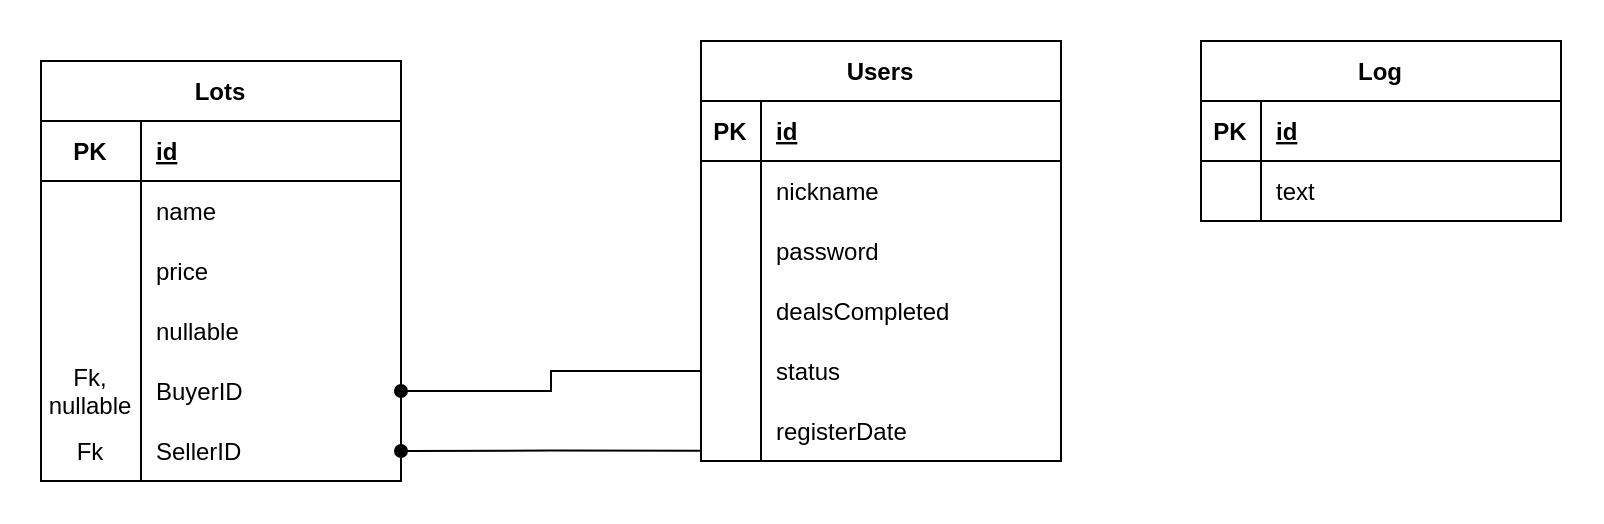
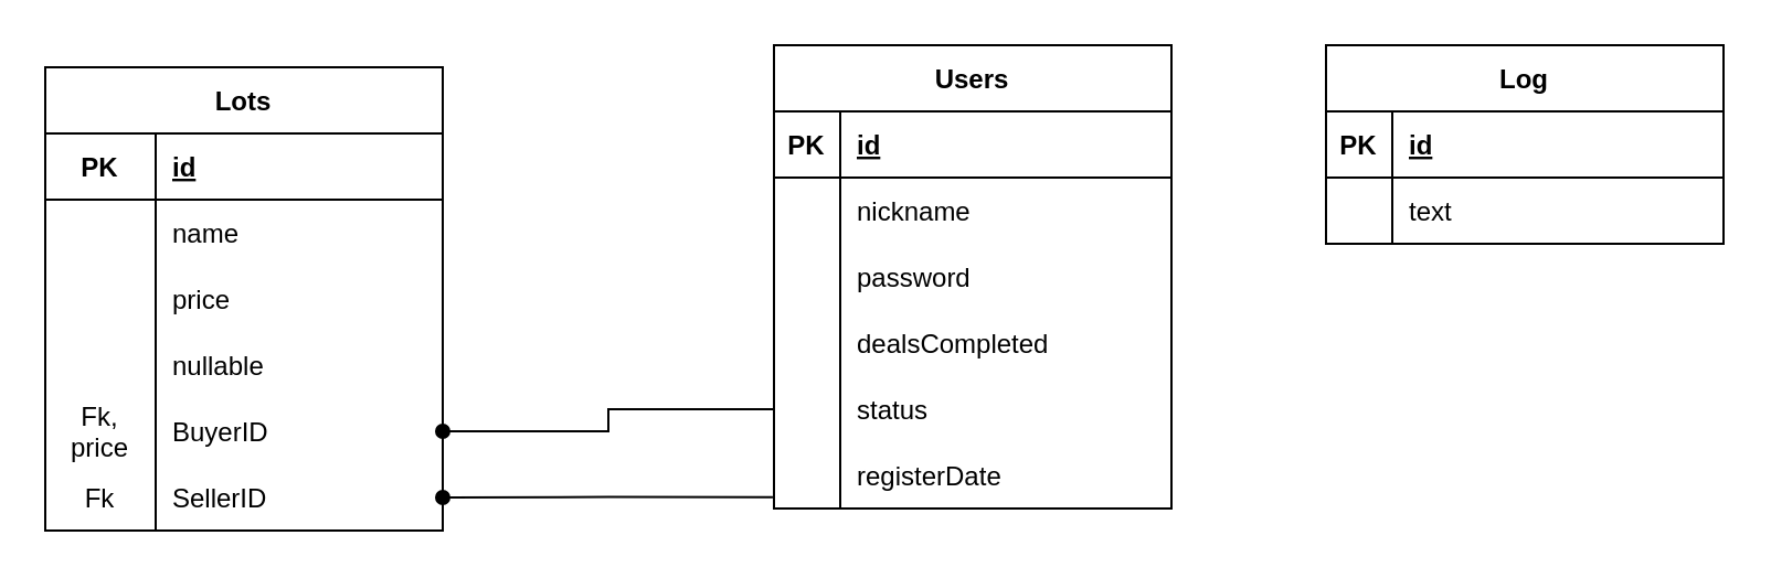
  <mxCell id="0" />
  <mxCell id="1" parent="0" />
  <mxCell id="2" value="Users" style="shape=table;startSize=30;container=1;collapsible=1;childLayout=tableLayout;fixedRows=1;rowLines=0;fontStyle=1;align=center;resizeLast=1;" vertex="1" parent="1"><mxGeometry x="350" y="20" width="180" height="210" as="geometry" /></mxCell>
  <mxCell id="3" value="" style="shape=tableRow;horizontal=0;startSize=0;swimlaneHead=0;swimlaneBody=0;fillColor=none;collapsible=0;dropTarget=0;points=[[0,0.5],[1,0.5]];portConstraint=eastwest;top=0;left=0;right=0;bottom=1;" vertex="1" parent="2"><mxGeometry y="30" width="180" height="30" as="geometry" /></mxCell>
  <mxCell id="4" value="PK" style="shape=partialRectangle;connectable=0;fillColor=none;top=0;left=0;bottom=0;right=0;fontStyle=1;overflow=hidden;" vertex="1" parent="3"><mxGeometry width="30" height="30" as="geometry"><mxRectangle width="30" height="30" as="alternateBounds" /></mxGeometry></mxCell>
  <mxCell id="5" value="id" style="shape=partialRectangle;connectable=0;fillColor=none;top=0;left=0;bottom=0;right=0;align=left;spacingLeft=6;fontStyle=5;overflow=hidden;" vertex="1" parent="3"><mxGeometry x="30" width="150" height="30" as="geometry"><mxRectangle width="150" height="30" as="alternateBounds" /></mxGeometry></mxCell>
  <mxCell id="6" value="" style="shape=tableRow;horizontal=0;startSize=0;swimlaneHead=0;swimlaneBody=0;fillColor=none;collapsible=0;dropTarget=0;points=[[0,0.5],[1,0.5]];portConstraint=eastwest;top=0;left=0;right=0;bottom=0;" vertex="1" parent="2"><mxGeometry y="60" width="180" height="30" as="geometry" /></mxCell>
  <mxCell id="7" value="" style="shape=partialRectangle;connectable=0;fillColor=none;top=0;left=0;bottom=0;right=0;editable=1;overflow=hidden;" vertex="1" parent="6"><mxGeometry width="30" height="30" as="geometry"><mxRectangle width="30" height="30" as="alternateBounds" /></mxGeometry></mxCell>
  <mxCell id="8" value="nickname" style="shape=partialRectangle;connectable=0;fillColor=none;top=0;left=0;bottom=0;right=0;align=left;spacingLeft=6;overflow=hidden;" vertex="1" parent="6"><mxGeometry x="30" width="150" height="30" as="geometry"><mxRectangle width="150" height="30" as="alternateBounds" /></mxGeometry></mxCell>
  <mxCell id="9" value="" style="shape=tableRow;horizontal=0;startSize=0;swimlaneHead=0;swimlaneBody=0;fillColor=none;collapsible=0;dropTarget=0;points=[[0,0.5],[1,0.5]];portConstraint=eastwest;top=0;left=0;right=0;bottom=0;" vertex="1" parent="2"><mxGeometry y="90" width="180" height="30" as="geometry" /></mxCell>
  <mxCell id="10" value="" style="shape=partialRectangle;connectable=0;fillColor=none;top=0;left=0;bottom=0;right=0;editable=1;overflow=hidden;" vertex="1" parent="9"><mxGeometry width="30" height="30" as="geometry"><mxRectangle width="30" height="30" as="alternateBounds" /></mxGeometry></mxCell>
  <mxCell id="11" value="password" style="shape=partialRectangle;connectable=0;fillColor=none;top=0;left=0;bottom=0;right=0;align=left;spacingLeft=6;overflow=hidden;" vertex="1" parent="9"><mxGeometry x="30" width="150" height="30" as="geometry"><mxRectangle width="150" height="30" as="alternateBounds" /></mxGeometry></mxCell>
  <mxCell id="12" value="" style="shape=tableRow;horizontal=0;startSize=0;swimlaneHead=0;swimlaneBody=0;fillColor=none;collapsible=0;dropTarget=0;points=[[0,0.5],[1,0.5]];portConstraint=eastwest;top=0;left=0;right=0;bottom=0;" vertex="1" parent="2"><mxGeometry y="120" width="180" height="30" as="geometry" /></mxCell>
  <mxCell id="13" value="" style="shape=partialRectangle;connectable=0;fillColor=none;top=0;left=0;bottom=0;right=0;editable=1;overflow=hidden;" vertex="1" parent="12"><mxGeometry width="30" height="30" as="geometry"><mxRectangle width="30" height="30" as="alternateBounds" /></mxGeometry></mxCell>
  <mxCell id="14" value="dealsCompleted" style="shape=partialRectangle;connectable=0;fillColor=none;top=0;left=0;bottom=0;right=0;align=left;spacingLeft=6;overflow=hidden;" vertex="1" parent="12"><mxGeometry x="30" width="150" height="30" as="geometry"><mxRectangle width="150" height="30" as="alternateBounds" /></mxGeometry></mxCell>
  <mxCell id="15" style="shape=tableRow;horizontal=0;startSize=0;swimlaneHead=0;swimlaneBody=0;fillColor=none;collapsible=0;dropTarget=0;points=[[0,0.5],[1,0.5]];portConstraint=eastwest;top=0;left=0;right=0;bottom=0;" vertex="1" parent="2"><mxGeometry y="150" width="180" height="30" as="geometry" /></mxCell>
  <mxCell id="16" style="shape=partialRectangle;connectable=0;fillColor=none;top=0;left=0;bottom=0;right=0;editable=1;overflow=hidden;" vertex="1" parent="15"><mxGeometry width="30" height="30" as="geometry"><mxRectangle width="30" height="30" as="alternateBounds" /></mxGeometry></mxCell>
  <mxCell id="17" value="status" style="shape=partialRectangle;connectable=0;fillColor=none;top=0;left=0;bottom=0;right=0;align=left;spacingLeft=6;overflow=hidden;" vertex="1" parent="15"><mxGeometry x="30" width="150" height="30" as="geometry"><mxRectangle width="150" height="30" as="alternateBounds" /></mxGeometry></mxCell>
  <mxCell id="18" style="shape=tableRow;horizontal=0;startSize=0;swimlaneHead=0;swimlaneBody=0;fillColor=none;collapsible=0;dropTarget=0;points=[[0,0.5],[1,0.5]];portConstraint=eastwest;top=0;left=0;right=0;bottom=0;" vertex="1" parent="2"><mxGeometry y="180" width="180" height="30" as="geometry" /></mxCell>
  <mxCell id="19" style="shape=partialRectangle;connectable=0;fillColor=none;top=0;left=0;bottom=0;right=0;editable=1;overflow=hidden;" vertex="1" parent="18"><mxGeometry width="30" height="30" as="geometry"><mxRectangle width="30" height="30" as="alternateBounds" /></mxGeometry></mxCell>
  <mxCell id="20" value="registerDate" style="shape=partialRectangle;connectable=0;fillColor=none;top=0;left=0;bottom=0;right=0;align=left;spacingLeft=6;overflow=hidden;" vertex="1" parent="18"><mxGeometry x="30" width="150" height="30" as="geometry"><mxRectangle width="150" height="30" as="alternateBounds" /></mxGeometry></mxCell>
  <mxCell id="21" value="Lots" style="shape=table;startSize=30;container=1;collapsible=1;childLayout=tableLayout;fixedRows=1;rowLines=0;fontStyle=1;align=center;resizeLast=1;" vertex="1" parent="1"><mxGeometry x="20" y="30" width="180" height="210.0" as="geometry" /></mxCell>
  <mxCell id="22" value="" style="shape=tableRow;horizontal=0;startSize=0;swimlaneHead=0;swimlaneBody=0;fillColor=none;collapsible=0;dropTarget=0;points=[[0,0.5],[1,0.5]];portConstraint=eastwest;top=0;left=0;right=0;bottom=1;" vertex="1" parent="21"><mxGeometry y="30" width="180" height="30" as="geometry" /></mxCell>
  <mxCell id="23" value="PK" style="shape=partialRectangle;connectable=0;fillColor=none;top=0;left=0;bottom=0;right=0;fontStyle=1;overflow=hidden;" vertex="1" parent="22"><mxGeometry width="50" height="30" as="geometry"><mxRectangle width="50" height="30" as="alternateBounds" /></mxGeometry></mxCell>
  <mxCell id="24" value="id" style="shape=partialRectangle;connectable=0;fillColor=none;top=0;left=0;bottom=0;right=0;align=left;spacingLeft=6;fontStyle=5;overflow=hidden;" vertex="1" parent="22"><mxGeometry x="50" width="130" height="30" as="geometry"><mxRectangle width="130" height="30" as="alternateBounds" /></mxGeometry></mxCell>
  <mxCell id="25" value="" style="shape=tableRow;horizontal=0;startSize=0;swimlaneHead=0;swimlaneBody=0;fillColor=none;collapsible=0;dropTarget=0;points=[[0,0.5],[1,0.5]];portConstraint=eastwest;top=0;left=0;right=0;bottom=0;" vertex="1" parent="21"><mxGeometry y="60" width="180" height="30" as="geometry" /></mxCell>
  <mxCell id="26" value="" style="shape=partialRectangle;connectable=0;fillColor=none;top=0;left=0;bottom=0;right=0;editable=1;overflow=hidden;" vertex="1" parent="25"><mxGeometry width="50" height="30" as="geometry"><mxRectangle width="50" height="30" as="alternateBounds" /></mxGeometry></mxCell>
  <mxCell id="27" value="name" style="shape=partialRectangle;connectable=0;fillColor=none;top=0;left=0;bottom=0;right=0;align=left;spacingLeft=6;overflow=hidden;" vertex="1" parent="25"><mxGeometry x="50" width="130" height="30" as="geometry"><mxRectangle width="130" height="30" as="alternateBounds" /></mxGeometry></mxCell>
  <mxCell id="28" style="shape=tableRow;horizontal=0;startSize=0;swimlaneHead=0;swimlaneBody=0;fillColor=none;collapsible=0;dropTarget=0;points=[[0,0.5],[1,0.5]];portConstraint=eastwest;top=0;left=0;right=0;bottom=0;" vertex="1" parent="21"><mxGeometry y="90" width="180" height="30" as="geometry" /></mxCell>
  <mxCell id="29" style="shape=partialRectangle;connectable=0;fillColor=none;top=0;left=0;bottom=0;right=0;editable=1;overflow=hidden;" vertex="1" parent="28"><mxGeometry width="50" height="30" as="geometry"><mxRectangle width="50" height="30" as="alternateBounds" /></mxGeometry></mxCell>
  <mxCell id="30" value="price" style="shape=partialRectangle;connectable=0;fillColor=none;top=0;left=0;bottom=0;right=0;align=left;spacingLeft=6;overflow=hidden;" vertex="1" parent="28"><mxGeometry x="50" width="130" height="30" as="geometry"><mxRectangle width="130" height="30" as="alternateBounds" /></mxGeometry></mxCell>
  <mxCell id="31" value="" style="shape=tableRow;horizontal=0;startSize=0;swimlaneHead=0;swimlaneBody=0;fillColor=none;collapsible=0;dropTarget=0;points=[[0,0.5],[1,0.5]];portConstraint=eastwest;top=0;left=0;right=0;bottom=0;" vertex="1" parent="21"><mxGeometry y="120" width="180" height="30" as="geometry" /></mxCell>
  <mxCell id="32" value="" style="shape=partialRectangle;connectable=0;fillColor=none;top=0;left=0;bottom=0;right=0;editable=1;overflow=hidden;" vertex="1" parent="31"><mxGeometry width="50" height="30" as="geometry"><mxRectangle width="50" height="30" as="alternateBounds" /></mxGeometry></mxCell>
  <mxCell id="33" value="nullable" style="shape=partialRectangle;connectable=0;fillColor=none;top=0;left=0;bottom=0;right=0;align=left;spacingLeft=6;overflow=hidden;" vertex="1" parent="31"><mxGeometry x="50" width="130" height="30" as="geometry"><mxRectangle width="130" height="30" as="alternateBounds" /></mxGeometry></mxCell>
  <mxCell id="34" style="shape=tableRow;horizontal=0;startSize=0;swimlaneHead=0;swimlaneBody=0;fillColor=none;collapsible=0;dropTarget=0;points=[[0,0.5],[1,0.5]];portConstraint=eastwest;top=0;left=0;right=0;bottom=0;" vertex="1" parent="21"><mxGeometry y="150" width="180" height="30" as="geometry" /></mxCell>
- <mxCell id="35" value="Fk, &#10;nullable" style="shape=partialRectangle;connectable=0;fillColor=none;top=0;left=0;bottom=0;right=0;editable=1;overflow=hidden;" vertex="1" parent="34"><mxGeometry width="50" height="30" as="geometry"><mxRectangle width="50" height="30" as="alternateBounds" /></mxGeometry></mxCell>
+ <mxCell id="35" value="Fk, &#10;price" style="shape=partialRectangle;connectable=0;fillColor=none;top=0;left=0;bottom=0;right=0;editable=1;overflow=hidden;" vertex="1" parent="34"><mxGeometry width="50" height="30" as="geometry"><mxRectangle width="50" height="30" as="alternateBounds" /></mxGeometry></mxCell>
  <mxCell id="36" value="BuyerID" style="shape=partialRectangle;connectable=0;fillColor=none;top=0;left=0;bottom=0;right=0;align=left;spacingLeft=6;overflow=hidden;" vertex="1" parent="34"><mxGeometry x="50" width="130" height="30" as="geometry"><mxRectangle width="130" height="30" as="alternateBounds" /></mxGeometry></mxCell>
  <mxCell id="37" style="shape=tableRow;horizontal=0;startSize=0;swimlaneHead=0;swimlaneBody=0;fillColor=none;collapsible=0;dropTarget=0;points=[[0,0.5],[1,0.5]];portConstraint=eastwest;top=0;left=0;right=0;bottom=0;" vertex="1" parent="21"><mxGeometry y="180" width="180" height="30" as="geometry" /></mxCell>
  <mxCell id="38" value="Fk" style="shape=partialRectangle;connectable=0;fillColor=none;top=0;left=0;bottom=0;right=0;editable=1;overflow=hidden;" vertex="1" parent="37"><mxGeometry width="50" height="30" as="geometry"><mxRectangle width="50" height="30" as="alternateBounds" /></mxGeometry></mxCell>
  <mxCell id="39" value="SellerID" style="shape=partialRectangle;connectable=0;fillColor=none;top=0;left=0;bottom=0;right=0;align=left;spacingLeft=6;overflow=hidden;" vertex="1" parent="37"><mxGeometry x="50" width="130" height="30" as="geometry"><mxRectangle width="130" height="30" as="alternateBounds" /></mxGeometry></mxCell>
  <mxCell id="40" style="edgeStyle=orthogonalEdgeStyle;rounded=0;orthogonalLoop=1;jettySize=auto;html=1;exitX=-0.003;exitY=0.828;exitDx=0;exitDy=0;entryX=1;entryY=0.5;entryDx=0;entryDy=0;exitPerimeter=0;endArrow=oval;endFill=1;" edge="1" parent="1" source="18" target="37"><mxGeometry relative="1" as="geometry" /></mxCell>
  <mxCell id="41" style="edgeStyle=orthogonalEdgeStyle;rounded=0;orthogonalLoop=1;jettySize=auto;html=1;exitX=0;exitY=0.5;exitDx=0;exitDy=0;entryX=1;entryY=0.5;entryDx=0;entryDy=0;endArrow=oval;endFill=1;" edge="1" parent="1" source="15" target="34"><mxGeometry relative="1" as="geometry" /></mxCell>
  <mxCell id="42" value="Log" style="shape=table;startSize=30;container=1;collapsible=1;childLayout=tableLayout;fixedRows=1;rowLines=0;fontStyle=1;align=center;resizeLast=1;" vertex="1" parent="1"><mxGeometry x="600" y="20" width="180" height="90" as="geometry" /></mxCell>
  <mxCell id="43" value="" style="shape=tableRow;horizontal=0;startSize=0;swimlaneHead=0;swimlaneBody=0;fillColor=none;collapsible=0;dropTarget=0;points=[[0,0.5],[1,0.5]];portConstraint=eastwest;top=0;left=0;right=0;bottom=1;" vertex="1" parent="42"><mxGeometry y="30" width="180" height="30" as="geometry" /></mxCell>
  <mxCell id="44" value="PK" style="shape=partialRectangle;connectable=0;fillColor=none;top=0;left=0;bottom=0;right=0;fontStyle=1;overflow=hidden;" vertex="1" parent="43"><mxGeometry width="30" height="30" as="geometry"><mxRectangle width="30" height="30" as="alternateBounds" /></mxGeometry></mxCell>
  <mxCell id="45" value="id" style="shape=partialRectangle;connectable=0;fillColor=none;top=0;left=0;bottom=0;right=0;align=left;spacingLeft=6;fontStyle=5;overflow=hidden;" vertex="1" parent="43"><mxGeometry x="30" width="150" height="30" as="geometry"><mxRectangle width="150" height="30" as="alternateBounds" /></mxGeometry></mxCell>
  <mxCell id="46" value="" style="shape=tableRow;horizontal=0;startSize=0;swimlaneHead=0;swimlaneBody=0;fillColor=none;collapsible=0;dropTarget=0;points=[[0,0.5],[1,0.5]];portConstraint=eastwest;top=0;left=0;right=0;bottom=0;" vertex="1" parent="42"><mxGeometry y="60" width="180" height="30" as="geometry" /></mxCell>
  <mxCell id="47" value="" style="shape=partialRectangle;connectable=0;fillColor=none;top=0;left=0;bottom=0;right=0;editable=1;overflow=hidden;" vertex="1" parent="46"><mxGeometry width="30" height="30" as="geometry"><mxRectangle width="30" height="30" as="alternateBounds" /></mxGeometry></mxCell>
  <mxCell id="48" value="text" style="shape=partialRectangle;connectable=0;fillColor=none;top=0;left=0;bottom=0;right=0;align=left;spacingLeft=6;overflow=hidden;" vertex="1" parent="46"><mxGeometry x="30" width="150" height="30" as="geometry"><mxRectangle width="150" height="30" as="alternateBounds" /></mxGeometry></mxCell>
